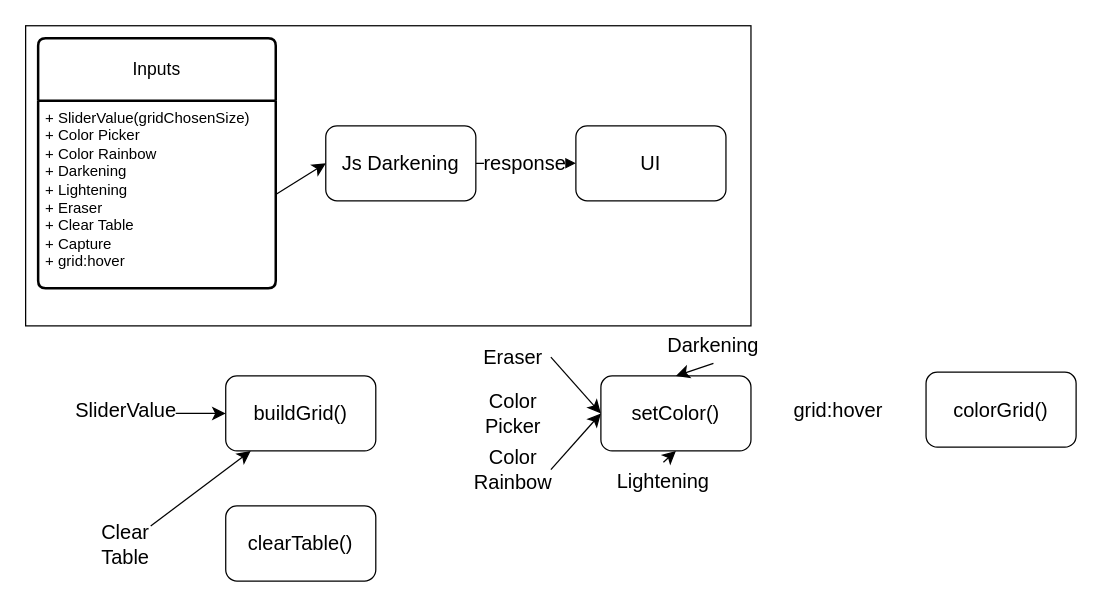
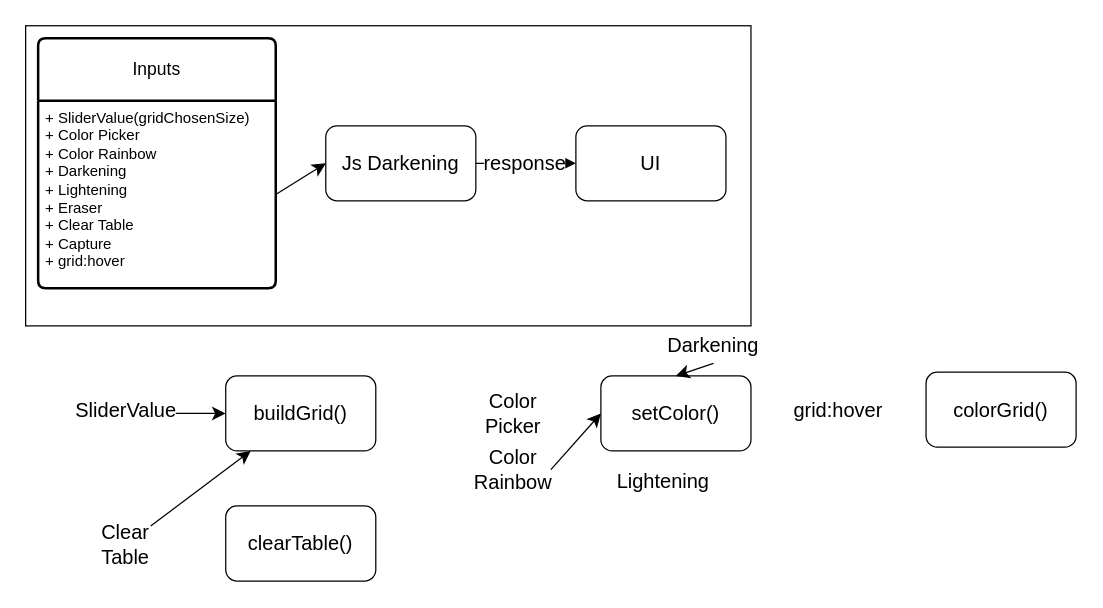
  <mxCell id="0" />
  <mxCell id="1" parent="0" />
  <mxCell id="2" value="" style="rounded=0;whiteSpace=wrap;html=1;fontSize=16;" vertex="1" parent="1"><mxGeometry width="580" height="240" as="geometry" x="20" y="20" /></mxCell>
  <mxCell id="3" value="Inputs" style="swimlane;childLayout=stackLayout;horizontal=1;startSize=50;horizontalStack=0;rounded=1;fontSize=14;fontStyle=0;strokeWidth=2;resizeParent=0;resizeLast=1;shadow=0;dashed=0;align=center;arcSize=4;whiteSpace=wrap;html=1;" vertex="1" parent="1"><mxGeometry x="30" y="30" width="190" height="200" as="geometry" /></mxCell>
  <mxCell id="4" value="+ SliderValue(gridChosenSize)&lt;br&gt;+ Color Picker&lt;br&gt;+ Color Rainbow&lt;br&gt;+ Darkening&lt;br&gt;+ Lightening&amp;nbsp;&lt;br&gt;+ Eraser&amp;nbsp;&lt;br&gt;+ Clear Table&amp;nbsp;&lt;br&gt;+ Capture&lt;br&gt;+ grid:hover" style="align=left;strokeColor=none;fillColor=none;spacingLeft=4;fontSize=12;verticalAlign=top;resizable=0;rotatable=0;part=1;html=1;" vertex="1" parent="3"><mxGeometry y="50" width="190" height="150" as="geometry" /></mxCell>
  <mxCell id="5" style="edgeStyle=none;curved=1;rounded=0;orthogonalLoop=1;jettySize=auto;html=1;exitX=1;exitY=0.5;exitDx=0;exitDy=0;fontSize=12;startSize=8;endSize=8;entryX=0;entryY=0.5;entryDx=0;entryDy=0;" edge="1" parent="1" source="7" target="9"><mxGeometry relative="1" as="geometry"><mxPoint x="410" y="130" as="targetPoint" /></mxGeometry></mxCell>
  <mxCell id="6" value="response" style="edgeLabel;html=1;align=center;verticalAlign=middle;resizable=0;points=[];fontSize=16;" vertex="1" connectable="0" parent="5"><mxGeometry x="-0.045" y="1" relative="1" as="geometry"><mxPoint as="offset" /></mxGeometry></mxCell>
  <mxCell id="7" value="Js Darkening" style="rounded=1;whiteSpace=wrap;html=1;fontSize=16;" vertex="1" parent="1"><mxGeometry x="260" y="100" width="120" height="60" as="geometry" /></mxCell>
  <mxCell id="8" style="edgeStyle=none;curved=1;rounded=0;orthogonalLoop=1;jettySize=auto;html=1;exitX=1;exitY=0.5;exitDx=0;exitDy=0;entryX=0;entryY=0.5;entryDx=0;entryDy=0;fontSize=12;startSize=8;endSize=8;" edge="1" parent="1" source="4" target="7"><mxGeometry relative="1" as="geometry" /></mxCell>
  <mxCell id="9" value="UI" style="rounded=1;whiteSpace=wrap;html=1;fontSize=16;" vertex="1" parent="1"><mxGeometry x="460" y="100" width="120" height="60" as="geometry" /></mxCell>
  <mxCell id="10" value="buildGrid()" style="rounded=1;whiteSpace=wrap;html=1;fontSize=16;" vertex="1" parent="1"><mxGeometry x="180" y="300" width="120" height="60" as="geometry" /></mxCell>
  <mxCell id="11" style="edgeStyle=none;curved=1;rounded=0;orthogonalLoop=1;jettySize=auto;html=1;exitX=1;exitY=0.5;exitDx=0;exitDy=0;entryX=0;entryY=0.5;entryDx=0;entryDy=0;fontSize=12;startSize=8;endSize=8;" edge="1" parent="1" target="10"><mxGeometry relative="1" as="geometry"><mxPoint x="140" y="330" as="sourcePoint" /></mxGeometry></mxCell>
  <mxCell id="12" value="SliderValue" style="text;html=1;align=center;verticalAlign=middle;resizable=0;points=[];autosize=1;strokeColor=none;fillColor=none;fontSize=16;" vertex="1" parent="1"><mxGeometry x="50" y="312" width="100" height="30" as="geometry" /></mxCell>
  <mxCell id="13" value="setColor()" style="rounded=1;whiteSpace=wrap;html=1;fontSize=16;" vertex="1" parent="1"><mxGeometry x="480" y="300" width="120" height="60" as="geometry" /></mxCell>
  <mxCell id="14" value="Color Picker" style="text;html=1;strokeColor=none;fillColor=none;align=center;verticalAlign=middle;whiteSpace=wrap;rounded=0;fontSize=16;" vertex="1" parent="1"><mxGeometry x="380" y="315" width="60" height="30" as="geometry" /></mxCell>
  <mxCell id="15" style="edgeStyle=none;curved=1;rounded=0;orthogonalLoop=1;jettySize=auto;html=1;exitX=1;exitY=0.5;exitDx=0;exitDy=0;entryX=0;entryY=0.5;entryDx=0;entryDy=0;fontSize=12;startSize=8;endSize=8;" edge="1" parent="1" source="16" target="13"><mxGeometry relative="1" as="geometry" /></mxCell>
  <mxCell id="16" value="Color Rainbow" style="text;html=1;strokeColor=none;fillColor=none;align=center;verticalAlign=middle;whiteSpace=wrap;rounded=0;fontSize=16;" vertex="1" parent="1"><mxGeometry x="380" y="360" width="60" height="30" as="geometry" /></mxCell>
  <mxCell id="17" value="clearTable()" style="rounded=1;whiteSpace=wrap;html=1;fontSize=16;" vertex="1" parent="1"><mxGeometry x="180" y="404" width="120" height="60" as="geometry" /></mxCell>
- <mxCell id="18" style="edgeStyle=none;curved=1;rounded=0;orthogonalLoop=1;jettySize=auto;html=1;exitX=1;exitY=0.5;exitDx=0;exitDy=0;entryX=0;entryY=0.5;entryDx=0;entryDy=0;fontSize=12;startSize=8;endSize=8;" edge="1" parent="1" source="19" target="13"><mxGeometry relative="1" as="geometry" /></mxCell>
- <mxCell id="19" value="Eraser" style="text;html=1;strokeColor=none;fillColor=none;align=center;verticalAlign=middle;whiteSpace=wrap;rounded=0;fontSize=16;" vertex="1" parent="1"><mxGeometry x="380" y="270" width="60" height="30" as="geometry" /></mxCell>
  <mxCell id="20" style="edgeStyle=none;curved=1;rounded=0;orthogonalLoop=1;jettySize=auto;html=1;fontSize=12;startSize=8;endSize=8;" edge="1" parent="1" source="21" target="10"><mxGeometry relative="1" as="geometry" /></mxCell>
  <mxCell id="21" value="Clear Table" style="text;html=1;strokeColor=none;fillColor=none;align=center;verticalAlign=middle;whiteSpace=wrap;rounded=0;fontSize=16;" vertex="1" parent="1"><mxGeometry x="70" y="420" width="60" height="30" as="geometry" /></mxCell>
  <mxCell id="22" value="colorGrid()" style="rounded=1;whiteSpace=wrap;html=1;fontSize=16;" vertex="1" parent="1"><mxGeometry x="740" y="297" width="120" height="60" as="geometry" /></mxCell>
  <mxCell id="23" value="grid:hover" style="text;html=1;strokeColor=none;fillColor=none;align=center;verticalAlign=middle;whiteSpace=wrap;rounded=0;fontSize=16;" vertex="1" parent="1"><mxGeometry x="640" y="312" width="60" height="30" as="geometry" /></mxCell>
- <mxCell id="24" style="edgeStyle=none;curved=1;rounded=0;orthogonalLoop=1;jettySize=auto;html=1;exitX=0.5;exitY=0;exitDx=0;exitDy=0;entryX=0.5;entryY=1;entryDx=0;entryDy=0;fontSize=12;startSize=8;endSize=8;" edge="1" parent="1" source="25" target="13"><mxGeometry relative="1" as="geometry" /></mxCell>
  <mxCell id="25" value="Lightening" style="text;html=1;strokeColor=none;fillColor=none;align=center;verticalAlign=middle;whiteSpace=wrap;rounded=0;fontSize=16;" vertex="1" parent="1"><mxGeometry x="500" y="369" width="60" height="30" as="geometry" /></mxCell>
  <mxCell id="26" style="edgeStyle=none;curved=1;rounded=0;orthogonalLoop=1;jettySize=auto;html=1;exitX=0.5;exitY=1;exitDx=0;exitDy=0;entryX=0.5;entryY=0;entryDx=0;entryDy=0;fontSize=12;startSize=8;endSize=8;" edge="1" parent="1" source="27" target="13"><mxGeometry relative="1" as="geometry" /></mxCell>
  <mxCell id="27" value="Darkening" style="text;html=1;strokeColor=none;fillColor=none;align=center;verticalAlign=middle;whiteSpace=wrap;rounded=0;fontSize=16;" vertex="1" parent="1"><mxGeometry x="540" y="260" width="60" height="30" as="geometry" /></mxCell>
